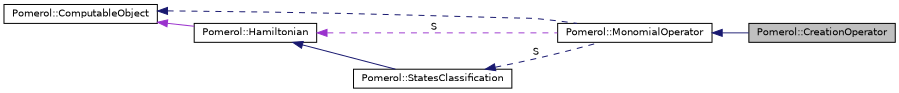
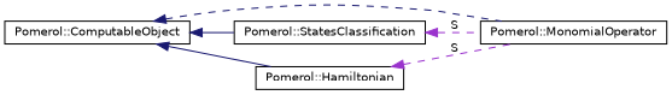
  digraph {
    fontname="DejaVu Sans"
    rankdir=LR
    node [color=black fillcolor=white fontname="DejaVu Sans" fontsize=10 shape=record style=filled]
    edge [color=midnightblue dir=back fontname="DejaVu Sans" fontsize=10 labelfontname=Helvetica labelfontsize=10 style=solid]
-   n1 [fillcolor=grey75 fontcolor=black height=0.2 label="Pomerol::CreationOperator" width=0.4]
    n2 [height=0.2 label="Pomerol::MonomialOperator" width=0.4]
    n3 [height=0.2 label="Pomerol::ComputableObject" width=0.4]
    n4 [height=0.2 label="Pomerol::StatesClassification" width=0.4]
    n5 [height=0.2 label="Pomerol::Hamiltonian" width=0.4]
-   n2 -> n1
    n3 -> n2 [style=dashed]
-   n5 -> n4
-   n3 -> n5 [color=darkorchid3]
-   n4 -> n2 [label=" S" style=dashed]
+   n3 -> n4
+   n3 -> n5
+   n4 -> n2 [color=darkorchid3 label=" S" style=dashed]
    n5 -> n2 [color=darkorchid3 label=" S" style=dashed]
  }
